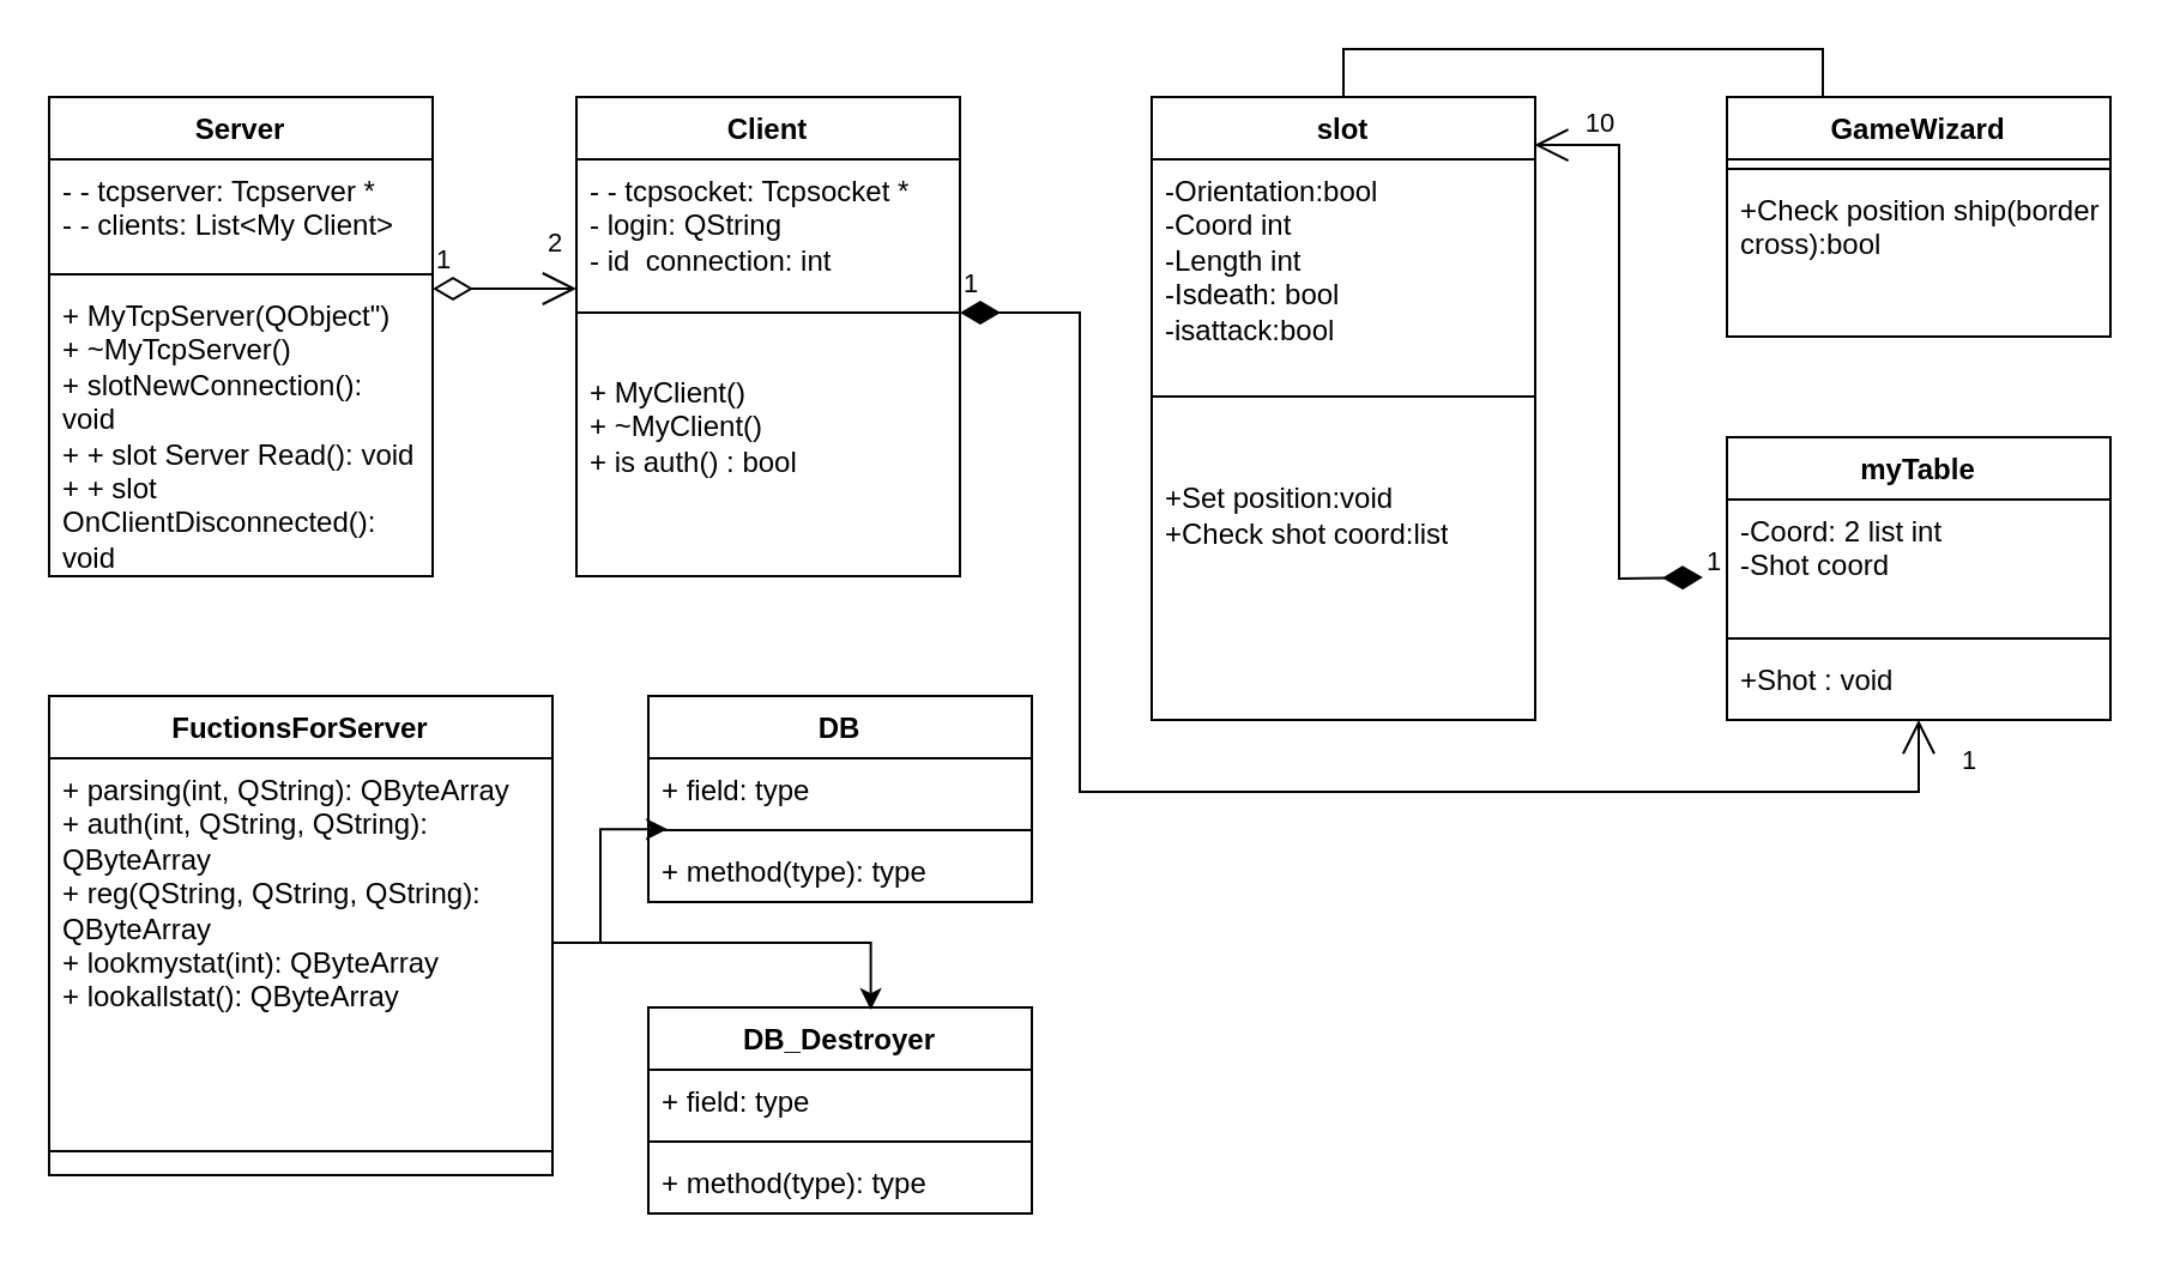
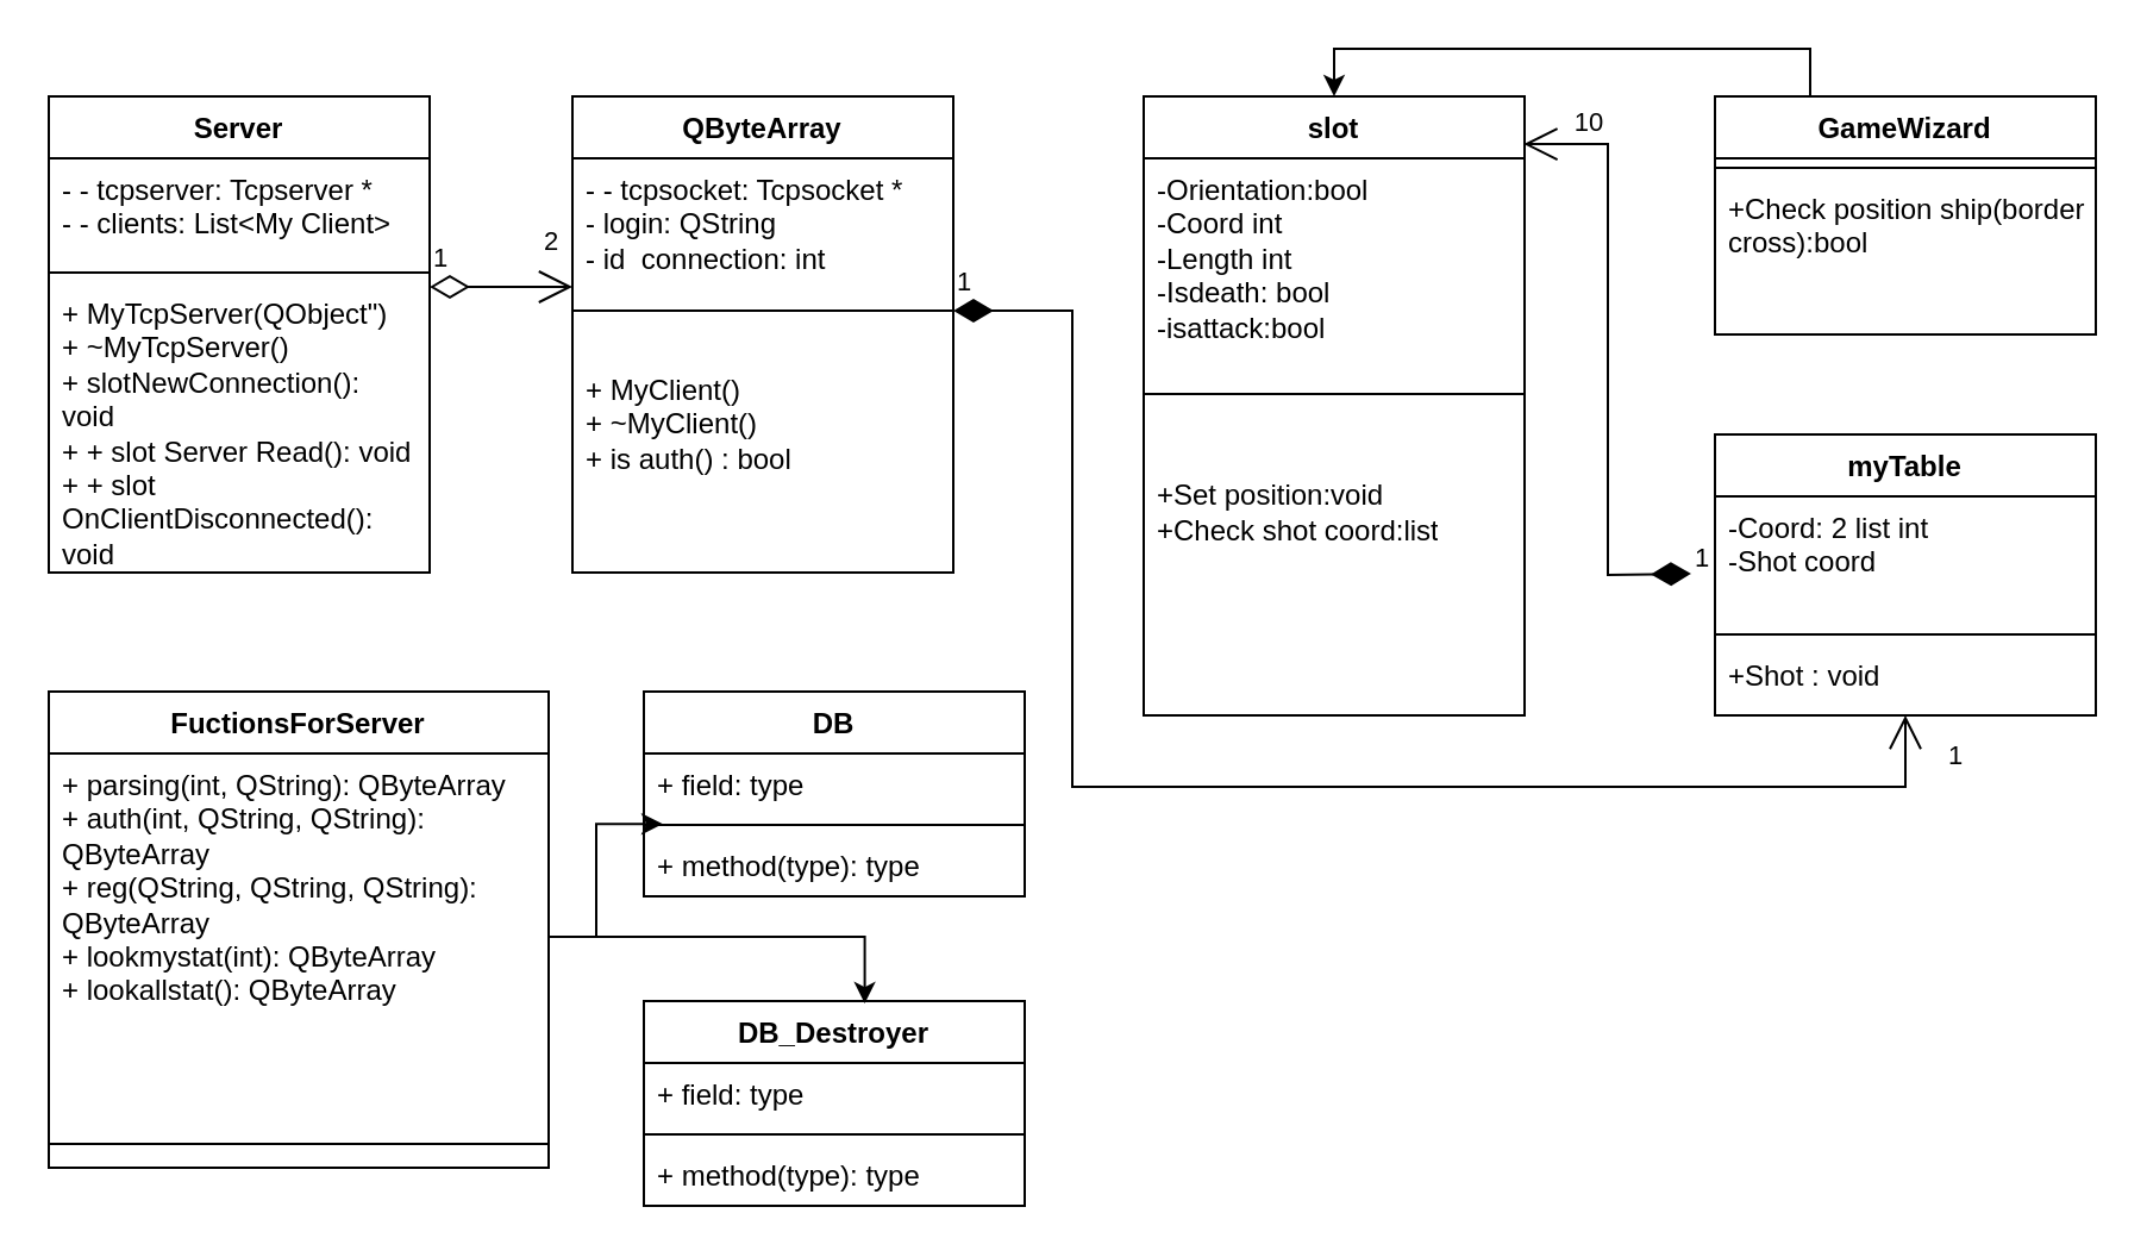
  <mxCell id="0" />
  <mxCell id="1" parent="0" />
  <mxCell id="2" value="slot" style="swimlane;fontStyle=1;align=center;verticalAlign=top;childLayout=stackLayout;horizontal=1;startSize=26;horizontalStack=0;resizeParent=1;resizeParentMax=0;resizeLast=0;collapsible=1;marginBottom=0;whiteSpace=wrap;html=1;" vertex="1" parent="1"><mxGeometry x="480" y="40" width="160" height="260" as="geometry" /></mxCell>
  <mxCell id="3" value="-Orientation:bool&lt;div&gt;-Coord int&lt;/div&gt;&lt;div&gt;-Length int&lt;/div&gt;&lt;div&gt;-Isdeath: bool&lt;/div&gt;&lt;div&gt;-isattack:bool&lt;/div&gt;" style="text;strokeColor=none;fillColor=none;align=left;verticalAlign=top;spacingLeft=4;spacingRight=4;overflow=hidden;rotatable=0;points=[[0,0.5],[1,0.5]];portConstraint=eastwest;whiteSpace=wrap;html=1;" vertex="1" parent="2"><mxGeometry y="26" width="160" height="84" as="geometry" /></mxCell>
  <mxCell id="4" value="1" style="endArrow=open;html=1;endSize=12;startArrow=diamondThin;startSize=14;startFill=1;edgeStyle=orthogonalEdgeStyle;align=left;verticalAlign=bottom;rounded=0;" edge="1" parent="2" target="16"><mxGeometry x="-1" y="3" relative="1" as="geometry"><mxPoint x="-80" y="90" as="sourcePoint" /><mxPoint x="-30" y="290" as="targetPoint" /><Array as="points"><mxPoint x="-30" y="90" /><mxPoint x="-30" y="290" /><mxPoint x="320" y="290" /></Array></mxGeometry></mxCell>
  <mxCell id="5" value="1" style="edgeLabel;html=1;align=center;verticalAlign=middle;resizable=0;points=[];" vertex="1" connectable="0" parent="4"><mxGeometry x="0.841" relative="1" as="geometry"><mxPoint x="40" y="-14" as="offset" /></mxGeometry></mxCell>
  <mxCell id="6" value="" style="line;strokeWidth=1;fillColor=none;align=left;verticalAlign=middle;spacingTop=-1;spacingLeft=3;spacingRight=3;rotatable=0;labelPosition=right;points=[];portConstraint=eastwest;strokeColor=inherit;" vertex="1" parent="2"><mxGeometry y="110" width="160" height="30" as="geometry" /></mxCell>
  <mxCell id="7" value="&lt;br&gt;&lt;div&gt;+Set position:void&lt;/div&gt;&lt;div&gt;+Check shot coord:list&lt;/div&gt;" style="text;strokeColor=none;fillColor=none;align=left;verticalAlign=top;spacingLeft=4;spacingRight=4;overflow=hidden;rotatable=0;points=[[0,0.5],[1,0.5]];portConstraint=eastwest;whiteSpace=wrap;html=1;" vertex="1" parent="2"><mxGeometry y="140" width="160" height="120" as="geometry" /></mxCell>
- <mxCell id="8" value="Client" style="swimlane;fontStyle=1;align=center;verticalAlign=top;childLayout=stackLayout;horizontal=1;startSize=26;horizontalStack=0;resizeParent=1;resizeParentMax=0;resizeLast=0;collapsible=1;marginBottom=0;whiteSpace=wrap;html=1;" vertex="1" parent="1"><mxGeometry x="240" y="40" width="160" height="200" as="geometry" /></mxCell>
+ <mxCell id="8" value="QByteArray" style="swimlane;fontStyle=1;align=center;verticalAlign=top;childLayout=stackLayout;horizontal=1;startSize=26;horizontalStack=0;resizeParent=1;resizeParentMax=0;resizeLast=0;collapsible=1;marginBottom=0;whiteSpace=wrap;html=1;" vertex="1" parent="1"><mxGeometry x="240" y="40" width="160" height="200" as="geometry" /></mxCell>
  <mxCell id="9" value="&lt;div&gt;- - tcpsocket: Tcpsocket *&lt;/div&gt;&lt;div&gt;- login: QString&lt;/div&gt;&lt;div&gt;- id_connection: int&lt;/div&gt;" style="text;strokeColor=none;fillColor=none;align=left;verticalAlign=top;spacingLeft=4;spacingRight=4;overflow=hidden;rotatable=0;points=[[0,0.5],[1,0.5]];portConstraint=eastwest;whiteSpace=wrap;html=1;" vertex="1" parent="8"><mxGeometry y="26" width="160" height="44" as="geometry" /></mxCell>
  <mxCell id="10" value="" style="line;strokeWidth=1;fillColor=none;align=left;verticalAlign=middle;spacingTop=-1;spacingLeft=3;spacingRight=3;rotatable=0;labelPosition=right;points=[];portConstraint=eastwest;strokeColor=inherit;" vertex="1" parent="8"><mxGeometry y="70" width="160" height="40" as="geometry" /></mxCell>
  <mxCell id="11" value="&lt;div&gt;+ MyClient()&lt;/div&gt;&lt;div&gt;+ ~MyClient()&lt;/div&gt;&lt;div&gt;+ is auth() : bool&lt;/div&gt;" style="text;strokeColor=none;fillColor=none;align=left;verticalAlign=top;spacingLeft=4;spacingRight=4;overflow=hidden;rotatable=0;points=[[0,0.5],[1,0.5]];portConstraint=eastwest;whiteSpace=wrap;html=1;" vertex="1" parent="8"><mxGeometry y="110" width="160" height="90" as="geometry" /></mxCell>
  <mxCell id="12" value="Server" style="swimlane;fontStyle=1;align=center;verticalAlign=top;childLayout=stackLayout;horizontal=1;startSize=26;horizontalStack=0;resizeParent=1;resizeParentMax=0;resizeLast=0;collapsible=1;marginBottom=0;whiteSpace=wrap;html=1;" vertex="1" parent="1"><mxGeometry x="20" y="40" width="160" height="200" as="geometry" /></mxCell>
  <mxCell id="13" value="- - tcpserver: Tcpserver *&lt;div&gt;- - clients: List&amp;lt;My Client&amp;gt;&lt;/div&gt;" style="text;strokeColor=none;fillColor=none;align=left;verticalAlign=top;spacingLeft=4;spacingRight=4;overflow=hidden;rotatable=0;points=[[0,0.5],[1,0.5]];portConstraint=eastwest;whiteSpace=wrap;html=1;" vertex="1" parent="12"><mxGeometry y="26" width="160" height="44" as="geometry" /></mxCell>
  <mxCell id="14" value="" style="line;strokeWidth=1;fillColor=none;align=left;verticalAlign=middle;spacingTop=-1;spacingLeft=3;spacingRight=3;rotatable=0;labelPosition=right;points=[];portConstraint=eastwest;strokeColor=inherit;" vertex="1" parent="12"><mxGeometry y="70" width="160" height="8" as="geometry" /></mxCell>
  <mxCell id="15" value="&lt;div&gt;+ MyTcpServer(QObject&quot;)&lt;/div&gt;&lt;div&gt;+ ~MyTcpServer()&lt;/div&gt;&lt;div&gt;+ slotNewConnection(): void&lt;/div&gt;&lt;div&gt;+ + slot Server Read(): void&lt;/div&gt;&lt;div&gt;+ + slot OnClientDisconnected(): void&lt;/div&gt;" style="text;strokeColor=none;fillColor=none;align=left;verticalAlign=top;spacingLeft=4;spacingRight=4;overflow=hidden;rotatable=0;points=[[0,0.5],[1,0.5]];portConstraint=eastwest;whiteSpace=wrap;html=1;" vertex="1" parent="12"><mxGeometry y="78" width="160" height="122" as="geometry" /></mxCell>
  <mxCell id="16" value="myTable" style="swimlane;fontStyle=1;align=center;verticalAlign=top;childLayout=stackLayout;horizontal=1;startSize=26;horizontalStack=0;resizeParent=1;resizeParentMax=0;resizeLast=0;collapsible=1;marginBottom=0;whiteSpace=wrap;html=1;" vertex="1" parent="1"><mxGeometry x="720" y="182" width="160" height="118" as="geometry" /></mxCell>
  <mxCell id="17" value="-Coord: 2 list int&lt;div&gt;-Shot coord&lt;/div&gt;" style="text;strokeColor=none;fillColor=none;align=left;verticalAlign=top;spacingLeft=4;spacingRight=4;overflow=hidden;rotatable=0;points=[[0,0.5],[1,0.5]];portConstraint=eastwest;whiteSpace=wrap;html=1;" vertex="1" parent="16"><mxGeometry y="26" width="160" height="54" as="geometry" /></mxCell>
  <mxCell id="18" value="1" style="endArrow=open;html=1;endSize=12;startArrow=diamondThin;startSize=14;startFill=1;edgeStyle=orthogonalEdgeStyle;align=left;verticalAlign=bottom;rounded=0;entryX=0.998;entryY=0.077;entryDx=0;entryDy=0;entryPerimeter=0;" edge="1" parent="16" target="2"><mxGeometry x="-1" y="3" relative="1" as="geometry"><mxPoint x="-10" y="58.5" as="sourcePoint" /><mxPoint x="150" y="58.5" as="targetPoint" /></mxGeometry></mxCell>
  <mxCell id="19" value="10" style="edgeLabel;html=1;align=center;verticalAlign=middle;resizable=0;points=[];" vertex="1" connectable="0" parent="18"><mxGeometry x="0.791" y="2" relative="1" as="geometry"><mxPoint y="-12" as="offset" /></mxGeometry></mxCell>
  <mxCell id="20" value="" style="line;strokeWidth=1;fillColor=none;align=left;verticalAlign=middle;spacingTop=-1;spacingLeft=3;spacingRight=3;rotatable=0;labelPosition=right;points=[];portConstraint=eastwest;strokeColor=inherit;" vertex="1" parent="16"><mxGeometry y="80" width="160" height="8" as="geometry" /></mxCell>
  <mxCell id="21" value="+Shot : void" style="text;strokeColor=none;fillColor=none;align=left;verticalAlign=top;spacingLeft=4;spacingRight=4;overflow=hidden;rotatable=0;points=[[0,0.5],[1,0.5]];portConstraint=eastwest;whiteSpace=wrap;html=1;" vertex="1" parent="16"><mxGeometry y="88" width="160" height="30" as="geometry" /></mxCell>
- <mxCell id="22" style="edgeStyle=orthogonalEdgeStyle;rounded=0;orthogonalLoop=1;jettySize=auto;html=1;entryX=0.5;entryY=0;entryDx=0;entryDy=0;endArrow=none;" edge="1" parent="1" source="23" target="2"><mxGeometry relative="1" as="geometry"><Array as="points"><mxPoint x="760" y="20" /><mxPoint x="560" y="20" /></Array></mxGeometry></mxCell>
+ <mxCell id="22" style="edgeStyle=orthogonalEdgeStyle;rounded=0;orthogonalLoop=1;jettySize=auto;html=1;entryX=0.5;entryY=0;entryDx=0;entryDy=0;" edge="1" parent="1" source="23" target="2"><mxGeometry relative="1" as="geometry"><Array as="points"><mxPoint x="760" y="20" /><mxPoint x="560" y="20" /></Array></mxGeometry></mxCell>
  <mxCell id="23" value="GameWizard" style="swimlane;fontStyle=1;align=center;verticalAlign=top;childLayout=stackLayout;horizontal=1;startSize=26;horizontalStack=0;resizeParent=1;resizeParentMax=0;resizeLast=0;collapsible=1;marginBottom=0;whiteSpace=wrap;html=1;" vertex="1" parent="1"><mxGeometry x="720" y="40" width="160" height="100" as="geometry" /></mxCell>
  <mxCell id="24" value="" style="line;strokeWidth=1;fillColor=none;align=left;verticalAlign=middle;spacingTop=-1;spacingLeft=3;spacingRight=3;rotatable=0;labelPosition=right;points=[];portConstraint=eastwest;strokeColor=inherit;" vertex="1" parent="23"><mxGeometry y="26" width="160" height="8" as="geometry" /></mxCell>
  <mxCell id="25" value="+Check position ship(border cross):bool" style="text;strokeColor=none;fillColor=none;align=left;verticalAlign=top;spacingLeft=4;spacingRight=4;overflow=hidden;rotatable=0;points=[[0,0.5],[1,0.5]];portConstraint=eastwest;whiteSpace=wrap;html=1;" vertex="1" parent="23"><mxGeometry y="34" width="160" height="66" as="geometry" /></mxCell>
  <mxCell id="26" value="FuctionsForServer" style="swimlane;fontStyle=1;align=center;verticalAlign=top;childLayout=stackLayout;horizontal=1;startSize=26;horizontalStack=0;resizeParent=1;resizeParentMax=0;resizeLast=0;collapsible=1;marginBottom=0;whiteSpace=wrap;html=1;" vertex="1" parent="1"><mxGeometry x="20" y="290" width="210" height="200" as="geometry" /></mxCell>
  <mxCell id="27" value="&lt;div&gt;+ parsing(int, QString): QByteArray&lt;/div&gt;&lt;div&gt;+ auth(int, QString, QString): QByteArray&lt;/div&gt;&lt;div&gt;+ reg(QString, QString, QString):&lt;/div&gt;&lt;div&gt;QByteArray&lt;/div&gt;&lt;div&gt;+ lookmystat(int): QByteArray&lt;/div&gt;&lt;div&gt;+ lookallstat(): QByteArray&lt;/div&gt;" style="text;strokeColor=none;fillColor=none;align=left;verticalAlign=top;spacingLeft=4;spacingRight=4;overflow=hidden;rotatable=0;points=[[0,0.5],[1,0.5]];portConstraint=eastwest;whiteSpace=wrap;html=1;" vertex="1" parent="26"><mxGeometry y="26" width="210" height="154" as="geometry" /></mxCell>
  <mxCell id="28" value="" style="line;strokeWidth=1;fillColor=none;align=left;verticalAlign=middle;spacingTop=-1;spacingLeft=3;spacingRight=3;rotatable=0;labelPosition=right;points=[];portConstraint=eastwest;strokeColor=inherit;" vertex="1" parent="26"><mxGeometry y="180" width="210" height="20" as="geometry" /></mxCell>
  <mxCell id="29" value="DB_Destroyer" style="swimlane;fontStyle=1;align=center;verticalAlign=top;childLayout=stackLayout;horizontal=1;startSize=26;horizontalStack=0;resizeParent=1;resizeParentMax=0;resizeLast=0;collapsible=1;marginBottom=0;whiteSpace=wrap;html=1;" vertex="1" parent="1"><mxGeometry x="270" y="420" width="160" height="86" as="geometry" /></mxCell>
  <mxCell id="30" value="+ field: type" style="text;strokeColor=none;fillColor=none;align=left;verticalAlign=top;spacingLeft=4;spacingRight=4;overflow=hidden;rotatable=0;points=[[0,0.5],[1,0.5]];portConstraint=eastwest;whiteSpace=wrap;html=1;" vertex="1" parent="29"><mxGeometry y="26" width="160" height="26" as="geometry" /></mxCell>
  <mxCell id="31" value="" style="line;strokeWidth=1;fillColor=none;align=left;verticalAlign=middle;spacingTop=-1;spacingLeft=3;spacingRight=3;rotatable=0;labelPosition=right;points=[];portConstraint=eastwest;strokeColor=inherit;" vertex="1" parent="29"><mxGeometry y="52" width="160" height="8" as="geometry" /></mxCell>
  <mxCell id="32" value="+ method(type): type" style="text;strokeColor=none;fillColor=none;align=left;verticalAlign=top;spacingLeft=4;spacingRight=4;overflow=hidden;rotatable=0;points=[[0,0.5],[1,0.5]];portConstraint=eastwest;whiteSpace=wrap;html=1;" vertex="1" parent="29"><mxGeometry y="60" width="160" height="26" as="geometry" /></mxCell>
  <mxCell id="33" value="DB" style="swimlane;fontStyle=1;align=center;verticalAlign=top;childLayout=stackLayout;horizontal=1;startSize=26;horizontalStack=0;resizeParent=1;resizeParentMax=0;resizeLast=0;collapsible=1;marginBottom=0;whiteSpace=wrap;html=1;" vertex="1" parent="1"><mxGeometry x="270" y="290" width="160" height="86" as="geometry" /></mxCell>
  <mxCell id="34" value="+ field: type" style="text;strokeColor=none;fillColor=none;align=left;verticalAlign=top;spacingLeft=4;spacingRight=4;overflow=hidden;rotatable=0;points=[[0,0.5],[1,0.5]];portConstraint=eastwest;whiteSpace=wrap;html=1;" vertex="1" parent="33"><mxGeometry y="26" width="160" height="26" as="geometry" /></mxCell>
  <mxCell id="35" value="" style="line;strokeWidth=1;fillColor=none;align=left;verticalAlign=middle;spacingTop=-1;spacingLeft=3;spacingRight=3;rotatable=0;labelPosition=right;points=[];portConstraint=eastwest;strokeColor=inherit;" vertex="1" parent="33"><mxGeometry y="52" width="160" height="8" as="geometry" /></mxCell>
  <mxCell id="36" value="+ method(type): type" style="text;strokeColor=none;fillColor=none;align=left;verticalAlign=top;spacingLeft=4;spacingRight=4;overflow=hidden;rotatable=0;points=[[0,0.5],[1,0.5]];portConstraint=eastwest;whiteSpace=wrap;html=1;" vertex="1" parent="33"><mxGeometry y="60" width="160" height="26" as="geometry" /></mxCell>
  <mxCell id="37" value="1" style="endArrow=open;html=1;endSize=12;startArrow=diamondThin;startSize=14;startFill=0;edgeStyle=orthogonalEdgeStyle;align=left;verticalAlign=bottom;rounded=0;strokeWidth=1;" edge="1" parent="1"><mxGeometry x="-1" y="3" relative="1" as="geometry"><mxPoint x="180" y="120" as="sourcePoint" /><mxPoint x="240" y="120" as="targetPoint" /></mxGeometry></mxCell>
  <mxCell id="38" value="2" style="edgeLabel;html=1;align=center;verticalAlign=middle;resizable=0;points=[];" vertex="1" connectable="0" parent="37"><mxGeometry x="0.133" y="-1" relative="1" as="geometry"><mxPoint x="16" y="-21" as="offset" /></mxGeometry></mxCell>
  <mxCell id="39" style="edgeStyle=orthogonalEdgeStyle;rounded=0;orthogonalLoop=1;jettySize=auto;html=1;entryX=0.05;entryY=0.45;entryDx=0;entryDy=0;entryPerimeter=0;" edge="1" parent="1" source="27" target="35"><mxGeometry relative="1" as="geometry"><mxPoint x="360" y="393" as="targetPoint" /></mxGeometry></mxCell>
  <mxCell id="40" style="edgeStyle=orthogonalEdgeStyle;rounded=0;orthogonalLoop=1;jettySize=auto;html=1;entryX=0.58;entryY=0.012;entryDx=0;entryDy=0;entryPerimeter=0;" edge="1" parent="1" source="27" target="29"><mxGeometry relative="1" as="geometry" /></mxCell>
